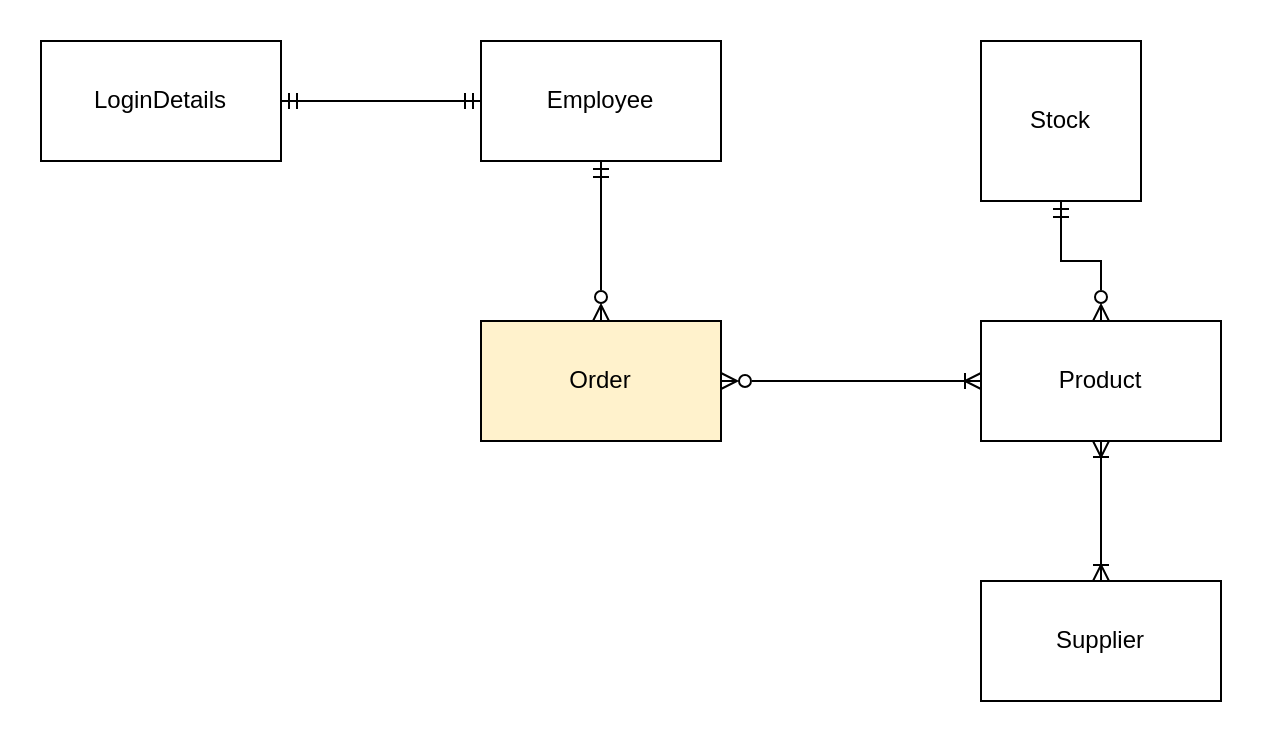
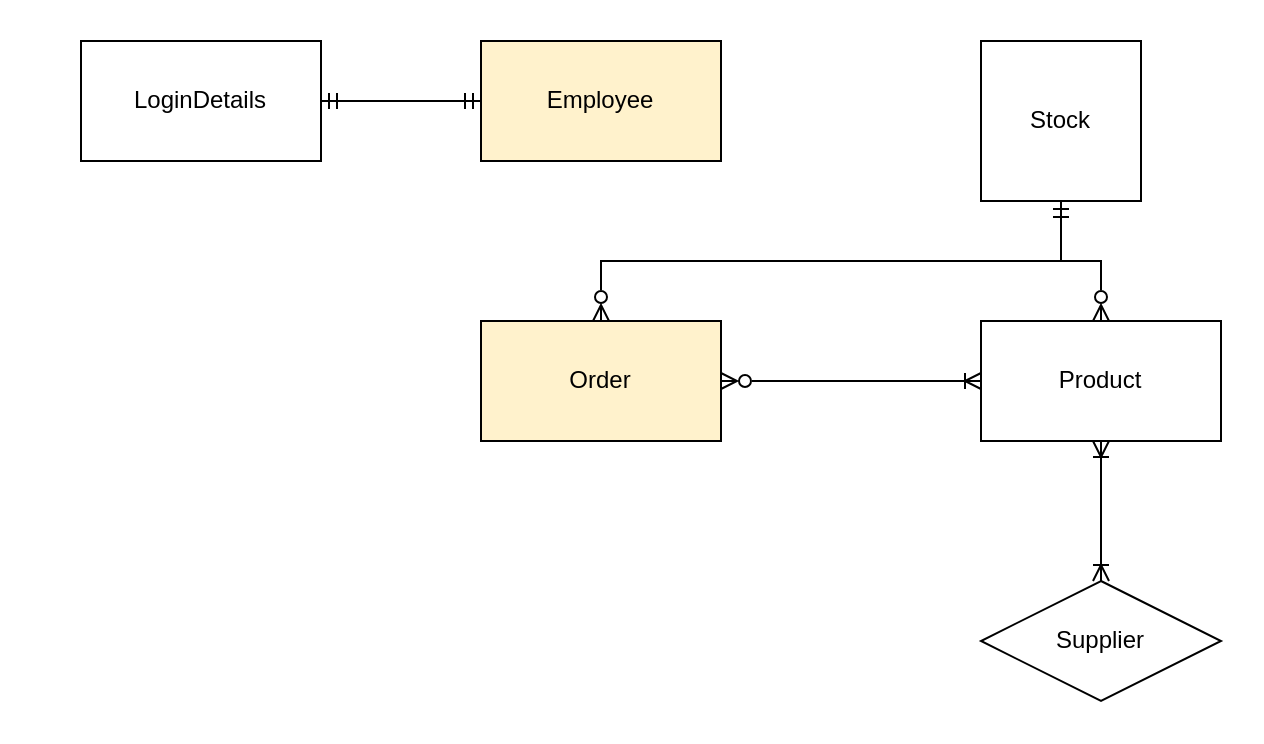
  <mxCell id="0" />
  <mxCell id="1" parent="0" />
- <mxCell id="2" value="Employee" style="rounded=0;whiteSpace=wrap;html=1;" vertex="1" parent="1"><mxGeometry x="240" y="20" width="120" height="60" as="geometry" /></mxCell>
- <mxCell id="3" style="edgeStyle=orthogonalEdgeStyle;rounded=0;orthogonalLoop=1;jettySize=auto;html=1;exitX=0.5;exitY=0;exitDx=0;exitDy=0;startArrow=ERzeroToMany;startFill=0;endArrow=ERmandOne;endFill=0;entryX=0.5;entryY=1;entryDx=0;entryDy=0;" edge="1" parent="1" source="5" target="2"><mxGeometry relative="1" as="geometry"><mxPoint x="320" y="100" as="targetPoint" /></mxGeometry></mxCell>
+ <mxCell id="2" value="Employee" style="rounded=0;whiteSpace=wrap;html=1;fillColor=#fff2cc;" vertex="1" parent="1"><mxGeometry x="240" y="20" width="120" height="60" as="geometry" /></mxCell>
+ <mxCell id="3" style="edgeStyle=orthogonalEdgeStyle;rounded=0;orthogonalLoop=1;jettySize=auto;html=1;exitX=0.5;exitY=0;exitDx=0;exitDy=0;startArrow=ERzeroToMany;startFill=0;endArrow=ERmandOne;endFill=0;" edge="1" parent="1" source="5" target="8"><mxGeometry relative="1" as="geometry"><mxPoint x="320" y="100" as="targetPoint" /></mxGeometry></mxCell>
  <mxCell id="4" style="edgeStyle=orthogonalEdgeStyle;rounded=0;orthogonalLoop=1;jettySize=auto;html=1;exitX=1;exitY=0.5;exitDx=0;exitDy=0;entryX=0;entryY=0.5;entryDx=0;entryDy=0;startArrow=ERzeroToMany;startFill=0;endArrow=ERoneToMany;endFill=0;" edge="1" parent="1" source="5" target="10"><mxGeometry relative="1" as="geometry" /></mxCell>
  <mxCell id="5" value="Order" style="rounded=0;whiteSpace=wrap;html=1;fillColor=#fff2cc;" vertex="1" parent="1"><mxGeometry x="240" y="160" width="120" height="60" as="geometry" /></mxCell>
- <mxCell id="6" value="Supplier" style="rounded=0;whiteSpace=wrap;html=1;" vertex="1" parent="1"><mxGeometry x="490" y="290" width="120" height="60" as="geometry" /></mxCell>
+ <mxCell id="6" value="Supplier" style="rhombus;whiteSpace=wrap;html=1;" vertex="1" parent="1"><mxGeometry x="490" y="290" width="120" height="60" as="geometry" /></mxCell>
  <mxCell id="7" style="edgeStyle=orthogonalEdgeStyle;rounded=0;orthogonalLoop=1;jettySize=auto;html=1;exitX=0.5;exitY=1;exitDx=0;exitDy=0;entryX=0.5;entryY=0;entryDx=0;entryDy=0;startArrow=ERmandOne;startFill=0;endArrow=ERzeroToMany;endFill=0;" edge="1" parent="1" source="8" target="10"><mxGeometry relative="1" as="geometry" /></mxCell>
  <mxCell id="8" value="Stock" style="rounded=0;whiteSpace=wrap;html=1;" vertex="1" parent="1"><mxGeometry x="490" y="20" width="80" height="80" as="geometry" /></mxCell>
  <mxCell id="9" style="edgeStyle=orthogonalEdgeStyle;rounded=0;orthogonalLoop=1;jettySize=auto;html=1;exitX=0.5;exitY=1;exitDx=0;exitDy=0;entryX=0.5;entryY=0;entryDx=0;entryDy=0;startArrow=ERoneToMany;startFill=0;endArrow=ERoneToMany;endFill=0;" edge="1" parent="1" source="10" target="6"><mxGeometry relative="1" as="geometry" /></mxCell>
  <mxCell id="10" value="Product" style="rounded=0;whiteSpace=wrap;html=1;" vertex="1" parent="1"><mxGeometry x="490" y="160" width="120" height="60" as="geometry" /></mxCell>
  <mxCell id="11" style="edgeStyle=orthogonalEdgeStyle;rounded=0;orthogonalLoop=1;jettySize=auto;html=1;exitX=1;exitY=0.5;exitDx=0;exitDy=0;entryX=0;entryY=0.5;entryDx=0;entryDy=0;endArrow=ERmandOne;endFill=0;startArrow=ERmandOne;startFill=0;" edge="1" parent="1" source="12" target="2"><mxGeometry relative="1" as="geometry" /></mxCell>
- <mxCell id="12" value="LoginDetails" style="rounded=0;whiteSpace=wrap;html=1;" vertex="1" parent="1"><mxGeometry x="20" y="20" width="120" height="60" as="geometry" /></mxCell>
+ <mxCell id="12" value="LoginDetails" style="rounded=0;whiteSpace=wrap;html=1;" vertex="1" parent="1"><mxGeometry x="40" y="20" width="120" height="60" as="geometry" /></mxCell>
